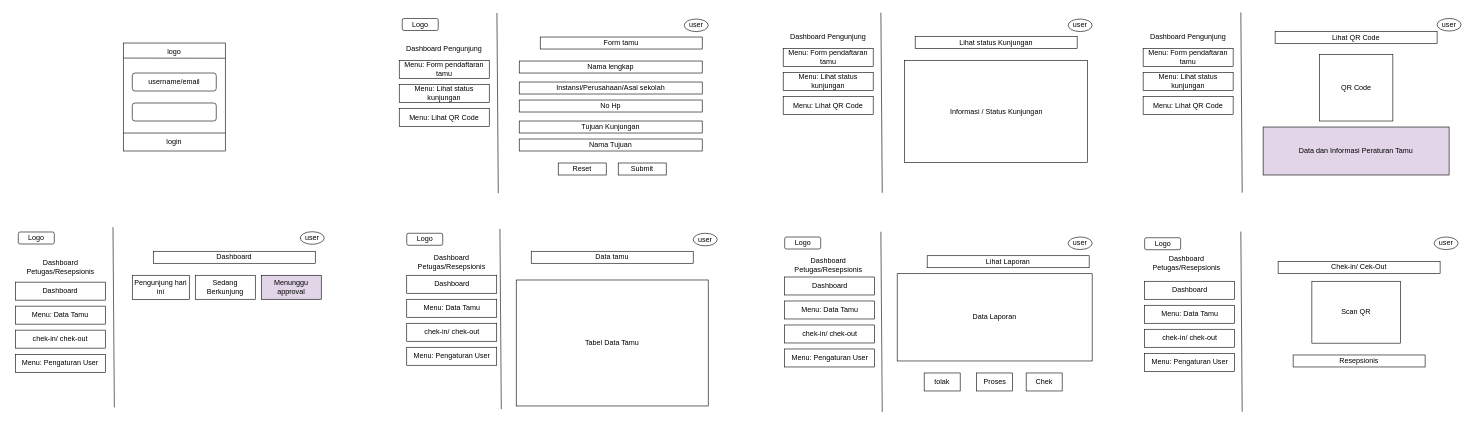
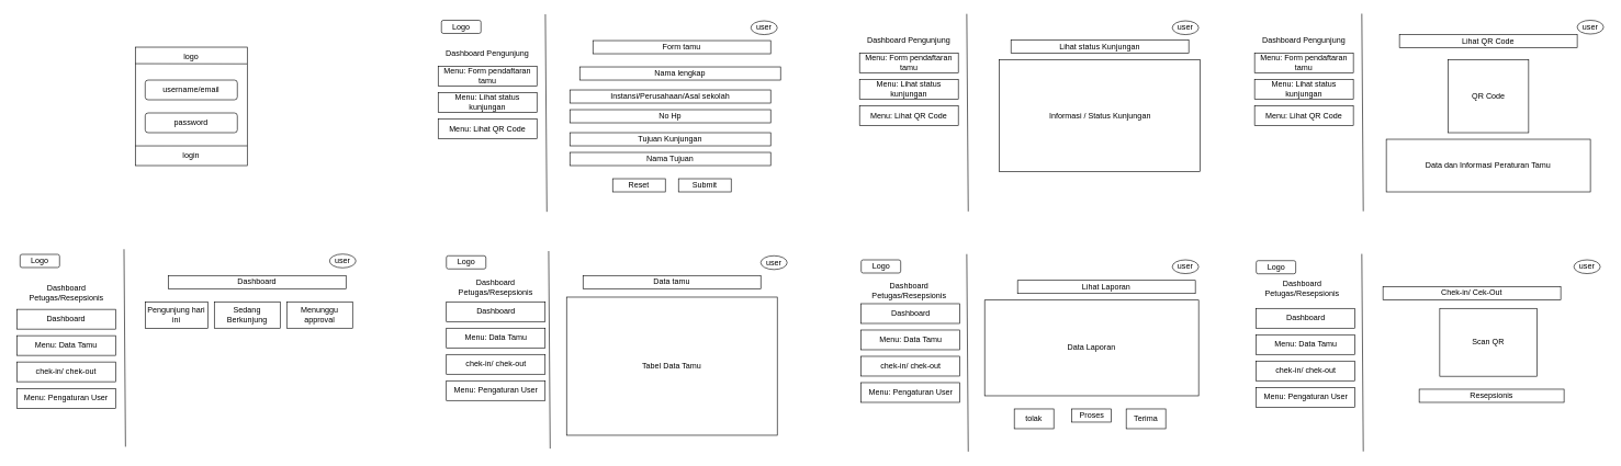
  <mxCell id="0" />
  <mxCell id="1" parent="0" />
  <mxCell id="2" value="" style="rounded=0;whiteSpace=wrap;html=1;strokeColor=none;" vertex="1" parent="1"><mxGeometry x="20" y="21" width="540" height="270" as="geometry" /></mxCell>
  <mxCell id="3" value="" style="rounded=0;whiteSpace=wrap;html=1;" vertex="1" parent="1"><mxGeometry x="205" y="71" width="170" height="180" as="geometry" /></mxCell>
  <mxCell id="4" value="" style="endArrow=none;html=1;rounded=0;entryX=0.998;entryY=0.141;entryDx=0;entryDy=0;entryPerimeter=0;exitX=-0.008;exitY=0.21;exitDx=0;exitDy=0;exitPerimeter=0;" edge="1" parent="1" target="3"><mxGeometry width="50" height="50" relative="1" as="geometry"><mxPoint x="205" y="96.07" as="sourcePoint" /><mxPoint x="376.87" y="95.71" as="targetPoint" /></mxGeometry></mxCell>
  <mxCell id="5" value="logo" style="text;html=1;align=center;verticalAlign=middle;whiteSpace=wrap;rounded=0;" vertex="1" parent="1"><mxGeometry x="260" y="71" width="60" height="30" as="geometry" /></mxCell>
  <mxCell id="6" value="" style="endArrow=none;html=1;rounded=0;entryX=0.998;entryY=0.141;entryDx=0;entryDy=0;entryPerimeter=0;exitX=-0.008;exitY=0.21;exitDx=0;exitDy=0;exitPerimeter=0;" edge="1" parent="1"><mxGeometry width="50" height="50" relative="1" as="geometry"><mxPoint x="205" y="221.07" as="sourcePoint" /><mxPoint x="375" y="221" as="targetPoint" /></mxGeometry></mxCell>
  <mxCell id="7" value="" style="rounded=1;whiteSpace=wrap;html=1;" vertex="1" parent="1"><mxGeometry x="220" y="121" width="140" height="30" as="geometry" /></mxCell>
  <mxCell id="8" value="" style="rounded=1;whiteSpace=wrap;html=1;" vertex="1" parent="1"><mxGeometry x="220" y="171" width="140" height="30" as="geometry" /></mxCell>
  <mxCell id="9" value="username/email" style="text;html=1;align=center;verticalAlign=middle;whiteSpace=wrap;rounded=0;" vertex="1" parent="1"><mxGeometry x="260" y="121" width="60" height="30" as="geometry" /></mxCell>
+ <mxCell id="10" value="password" style="text;html=1;align=center;verticalAlign=middle;whiteSpace=wrap;rounded=0;" vertex="1" parent="1"><mxGeometry x="260" y="171" width="60" height="30" as="geometry" /></mxCell>
  <mxCell id="11" value="login" style="text;html=1;align=center;verticalAlign=middle;whiteSpace=wrap;rounded=0;" vertex="1" parent="1"><mxGeometry x="260" y="221" width="60" height="30" as="geometry" /></mxCell>
  <mxCell id="12" value="" style="rounded=0;whiteSpace=wrap;html=1;strokeColor=none;" vertex="1" parent="1"><mxGeometry x="660" y="21" width="540" height="300" as="geometry" /></mxCell>
  <mxCell id="13" value="Dashboard Pengunjung" style="text;html=1;align=center;verticalAlign=middle;whiteSpace=wrap;rounded=0;" vertex="1" parent="1"><mxGeometry x="650" y="50.1" width="180" height="60" as="geometry" /></mxCell>
  <mxCell id="14" value="Form tamu" style="rounded=0;whiteSpace=wrap;html=1;" vertex="1" parent="1"><mxGeometry x="900" y="61" width="270" height="20" as="geometry" /></mxCell>
  <mxCell id="15" value="Menu: Lihat status kunjungan" style="rounded=0;whiteSpace=wrap;html=1;" vertex="1" parent="1"><mxGeometry x="665" y="140.4" width="150" height="30" as="geometry" /></mxCell>
  <mxCell id="16" value="Menu: Lihat QR Code" style="rounded=0;whiteSpace=wrap;html=1;" vertex="1" parent="1"><mxGeometry x="665" y="180.4" width="150" height="30" as="geometry" /></mxCell>
  <mxCell id="17" value="" style="endArrow=none;html=1;rounded=0;entryX=0.389;entryY=-0.004;entryDx=0;entryDy=0;entryPerimeter=0;exitX=0.315;exitY=1.001;exitDx=0;exitDy=0;exitPerimeter=0;" edge="1" parent="1" source="12"><mxGeometry width="50" height="50" relative="1" as="geometry"><mxPoint x="830" y="311" as="sourcePoint" /><mxPoint x="827.84" y="21" as="targetPoint" /></mxGeometry></mxCell>
  <mxCell id="18" value="Menu: Form pendaftaran tamu" style="rounded=0;whiteSpace=wrap;html=1;" vertex="1" parent="1"><mxGeometry x="665" y="100.4" width="150" height="30" as="geometry" /></mxCell>
- <mxCell id="19" value="Nama lengkap" style="rounded=0;whiteSpace=wrap;html=1;" vertex="1" parent="1"><mxGeometry x="865" y="101" width="305" height="20" as="geometry" /></mxCell>
+ <mxCell id="19" value="Nama lengkap" style="rounded=0;whiteSpace=wrap;html=1;" vertex="1" parent="1"><mxGeometry x="880" y="101" width="305" height="20" as="geometry" /></mxCell>
  <mxCell id="20" value="&lt;font&gt;Instansi/Perusahaan/Asal sekolah&lt;/font&gt;" style="rounded=0;whiteSpace=wrap;html=1;" vertex="1" parent="1"><mxGeometry x="865" y="136" width="305" height="20" as="geometry" /></mxCell>
  <mxCell id="21" value="Tujuan Kunjungan" style="rounded=0;whiteSpace=wrap;html=1;" vertex="1" parent="1"><mxGeometry x="865" y="201" width="305" height="20" as="geometry" /></mxCell>
  <mxCell id="22" value="Nama Tujuan" style="rounded=0;whiteSpace=wrap;html=1;" vertex="1" parent="1"><mxGeometry x="865" y="231" width="305" height="20" as="geometry" /></mxCell>
  <mxCell id="23" value="Reset" style="rounded=0;whiteSpace=wrap;html=1;" vertex="1" parent="1"><mxGeometry x="930" y="271" width="80" height="20" as="geometry" /></mxCell>
  <mxCell id="24" value="Submit" style="rounded=0;whiteSpace=wrap;html=1;" vertex="1" parent="1"><mxGeometry x="1030" y="271" width="80" height="20" as="geometry" /></mxCell>
  <mxCell id="25" value="" style="rounded=0;whiteSpace=wrap;html=1;strokeColor=none;" vertex="1" parent="1"><mxGeometry x="665" y="381" width="540" height="300" as="geometry" /></mxCell>
  <mxCell id="26" value="Dashboard Petugas/Resepsionis" style="text;html=1;align=center;verticalAlign=middle;whiteSpace=wrap;rounded=0;" vertex="1" parent="1"><mxGeometry x="680" y="415.55" width="145" height="40" as="geometry" /></mxCell>
  <mxCell id="27" value="Data tamu" style="rounded=0;whiteSpace=wrap;html=1;" vertex="1" parent="1"><mxGeometry x="885" y="418.13" width="270" height="20" as="geometry" /></mxCell>
  <mxCell id="28" value="Menu: Data Tamu" style="rounded=0;whiteSpace=wrap;html=1;" vertex="1" parent="1"><mxGeometry x="677.5" y="498.13" width="150" height="30" as="geometry" /></mxCell>
  <mxCell id="29" value="" style="endArrow=none;html=1;rounded=0;entryX=0.389;entryY=-0.004;entryDx=0;entryDy=0;entryPerimeter=0;exitX=0.315;exitY=1.001;exitDx=0;exitDy=0;exitPerimeter=0;" edge="1" parent="1" source="25"><mxGeometry width="50" height="50" relative="1" as="geometry"><mxPoint x="835" y="671" as="sourcePoint" /><mxPoint x="832.84" y="381" as="targetPoint" /></mxGeometry></mxCell>
  <mxCell id="30" value="Dashboard" style="rounded=0;whiteSpace=wrap;html=1;" vertex="1" parent="1"><mxGeometry x="677.5" y="458.13" width="150" height="30" as="geometry" /></mxCell>
  <mxCell id="31" value="chek-in/ chek-out" style="rounded=0;whiteSpace=wrap;html=1;" vertex="1" parent="1"><mxGeometry x="677.5" y="538.13" width="150" height="30" as="geometry" /></mxCell>
- <mxCell id="32" value="Tabel Data Tamu" style="rounded=0;whiteSpace=wrap;html=1;" vertex="1" parent="1"><mxGeometry x="860" y="466" width="320" height="210" as="geometry" /></mxCell>
+ <mxCell id="32" value="Tabel Data Tamu" style="rounded=0;whiteSpace=wrap;html=1;" vertex="1" parent="1"><mxGeometry x="860" y="451" width="320" height="210" as="geometry" /></mxCell>
  <mxCell id="33" value="No Hp" style="rounded=0;whiteSpace=wrap;html=1;" vertex="1" parent="1"><mxGeometry x="865" y="166" width="305" height="20" as="geometry" /></mxCell>
  <mxCell id="34" value="" style="rounded=0;whiteSpace=wrap;html=1;strokeColor=none;" vertex="1" parent="1"><mxGeometry x="20" y="378.13" width="540" height="300" as="geometry" /></mxCell>
  <mxCell id="35" value="Dashboard Petugas/Resepsionis" style="text;html=1;align=center;verticalAlign=middle;whiteSpace=wrap;rounded=0;" vertex="1" parent="1"><mxGeometry x="27.5" y="425.25" width="145" height="40" as="geometry" /></mxCell>
  <mxCell id="36" value="Dashboard" style="rounded=0;whiteSpace=wrap;html=1;" vertex="1" parent="1"><mxGeometry x="255" y="418.13" width="270" height="20" as="geometry" /></mxCell>
  <mxCell id="37" value="Menu: Data Tamu" style="rounded=0;whiteSpace=wrap;html=1;" vertex="1" parent="1"><mxGeometry x="25" y="509.57" width="150" height="30" as="geometry" /></mxCell>
  <mxCell id="38" value="" style="endArrow=none;html=1;rounded=0;entryX=0.389;entryY=-0.004;entryDx=0;entryDy=0;entryPerimeter=0;exitX=0.315;exitY=1.001;exitDx=0;exitDy=0;exitPerimeter=0;" edge="1" parent="1" source="34"><mxGeometry width="50" height="50" relative="1" as="geometry"><mxPoint x="190" y="668.13" as="sourcePoint" /><mxPoint x="187.84" y="378.13" as="targetPoint" /></mxGeometry></mxCell>
  <mxCell id="39" value="Dashboard" style="rounded=0;whiteSpace=wrap;html=1;" vertex="1" parent="1"><mxGeometry x="25" y="469.57" width="150" height="30" as="geometry" /></mxCell>
  <mxCell id="40" value="chek-in/ chek-out" style="rounded=0;whiteSpace=wrap;html=1;" vertex="1" parent="1"><mxGeometry x="25" y="549.57" width="150" height="30" as="geometry" /></mxCell>
  <mxCell id="41" value="Pengunjung hari ini" style="rounded=0;whiteSpace=wrap;html=1;" vertex="1" parent="1"><mxGeometry x="220" y="458.13" width="95" height="40.3" as="geometry" /></mxCell>
  <mxCell id="42" value="Sedang Berkunjung" style="rounded=0;whiteSpace=wrap;html=1;" vertex="1" parent="1"><mxGeometry x="325" y="458.13" width="100" height="40" as="geometry" /></mxCell>
- <mxCell id="43" value="Menunggu approval" style="rounded=0;whiteSpace=wrap;html=1;fillColor=#e1d5e7;" vertex="1" parent="1"><mxGeometry x="435" y="458.13" width="100" height="40" as="geometry" /></mxCell>
+ <mxCell id="43" value="Menunggu approval" style="rounded=0;whiteSpace=wrap;html=1;" vertex="1" parent="1"><mxGeometry x="435" y="458.13" width="100" height="40" as="geometry" /></mxCell>
  <mxCell id="44" value="" style="rounded=0;whiteSpace=wrap;html=1;strokeColor=none;" vertex="1" parent="1"><mxGeometry x="1300" y="20.4" width="540" height="300" as="geometry" /></mxCell>
  <mxCell id="45" value="Dashboard Pengunjung" style="text;html=1;align=center;verticalAlign=middle;whiteSpace=wrap;rounded=0;" vertex="1" parent="1"><mxGeometry x="1290" y="30.4" width="180" height="60" as="geometry" /></mxCell>
- <mxCell id="46" value="Lihat status Kunjungan" style="rounded=0;whiteSpace=wrap;html=1;" vertex="1" parent="1"><mxGeometry x="1525" y="60.1" width="270" height="20" as="geometry" /></mxCell>
+ <mxCell id="46" value="Lihat status Kunjungan" style="rounded=0;whiteSpace=wrap;html=1;" vertex="1" parent="1"><mxGeometry x="1535" y="60.1" width="270" height="20" as="geometry" /></mxCell>
  <mxCell id="47" value="Menu: Lihat status kunjungan" style="rounded=0;whiteSpace=wrap;html=1;" vertex="1" parent="1"><mxGeometry x="1305" y="120.4" width="150" height="30" as="geometry" /></mxCell>
  <mxCell id="48" value="Menu: Lihat QR Code" style="rounded=0;whiteSpace=wrap;html=1;" vertex="1" parent="1"><mxGeometry x="1305" y="160.4" width="150" height="30" as="geometry" /></mxCell>
  <mxCell id="49" value="" style="endArrow=none;html=1;rounded=0;entryX=0.389;entryY=-0.004;entryDx=0;entryDy=0;entryPerimeter=0;exitX=0.315;exitY=1.001;exitDx=0;exitDy=0;exitPerimeter=0;" edge="1" parent="1" source="44"><mxGeometry width="50" height="50" relative="1" as="geometry"><mxPoint x="1470" y="310.4" as="sourcePoint" /><mxPoint x="1467.84" y="20.4" as="targetPoint" /></mxGeometry></mxCell>
  <mxCell id="50" value="Menu: Form pendaftaran tamu" style="rounded=0;whiteSpace=wrap;html=1;" vertex="1" parent="1"><mxGeometry x="1305" y="80.4" width="150" height="30" as="geometry" /></mxCell>
- <mxCell id="51" value="Informasi / Status Kunjungan" style="rounded=0;whiteSpace=wrap;html=1;" vertex="1" parent="1"><mxGeometry x="1507.5" y="100.4" width="305" height="170" as="geometry" /></mxCell>
+ <mxCell id="51" value="Informasi / Status Kunjungan" style="rounded=0;whiteSpace=wrap;html=1;" vertex="1" parent="1"><mxGeometry x="1517.5" y="90.4" width="305" height="170" as="geometry" /></mxCell>
  <mxCell id="52" value="" style="rounded=0;whiteSpace=wrap;html=1;strokeColor=none;" vertex="1" parent="1"><mxGeometry x="1900" y="20.1" width="540" height="300" as="geometry" /></mxCell>
  <mxCell id="53" value="Dashboard Pengunjung" style="text;html=1;align=center;verticalAlign=middle;whiteSpace=wrap;rounded=0;" vertex="1" parent="1"><mxGeometry x="1890" y="30.1" width="180" height="60" as="geometry" /></mxCell>
  <mxCell id="54" value="Lihat QR Code" style="rounded=0;whiteSpace=wrap;html=1;" vertex="1" parent="1"><mxGeometry x="2125" y="51.9" width="270" height="20" as="geometry" /></mxCell>
  <mxCell id="55" value="Menu: Lihat status kunjungan" style="rounded=0;whiteSpace=wrap;html=1;" vertex="1" parent="1"><mxGeometry x="1905" y="120.1" width="150" height="30" as="geometry" /></mxCell>
  <mxCell id="56" value="Menu: Lihat QR Code" style="rounded=0;whiteSpace=wrap;html=1;" vertex="1" parent="1"><mxGeometry x="1905" y="160.1" width="150" height="30" as="geometry" /></mxCell>
  <mxCell id="57" value="" style="endArrow=none;html=1;rounded=0;entryX=0.389;entryY=-0.004;entryDx=0;entryDy=0;entryPerimeter=0;exitX=0.315;exitY=1.001;exitDx=0;exitDy=0;exitPerimeter=0;" edge="1" parent="1" source="52"><mxGeometry width="50" height="50" relative="1" as="geometry"><mxPoint x="2070" y="310.1" as="sourcePoint" /><mxPoint x="2067.84" y="20.1" as="targetPoint" /></mxGeometry></mxCell>
  <mxCell id="58" value="Menu: Form pendaftaran tamu" style="rounded=0;whiteSpace=wrap;html=1;" vertex="1" parent="1"><mxGeometry x="1905" y="80.1" width="150" height="30" as="geometry" /></mxCell>
  <mxCell id="59" value="QR Code" style="rounded=0;whiteSpace=wrap;html=1;" vertex="1" parent="1"><mxGeometry x="2198.75" y="90.1" width="122.5" height="110.9" as="geometry" /></mxCell>
- <mxCell id="60" value="Data dan Informasi Peraturan Tamu" style="rounded=0;whiteSpace=wrap;html=1;fillColor=#e1d5e7;" vertex="1" parent="1"><mxGeometry x="2105" y="211" width="310" height="80" as="geometry" /></mxCell>
+ <mxCell id="60" value="Data dan Informasi Peraturan Tamu" style="rounded=0;whiteSpace=wrap;html=1;" vertex="1" parent="1"><mxGeometry x="2105" y="211" width="310" height="80" as="geometry" /></mxCell>
  <mxCell id="61" value="Menu: Pengaturan User" style="rounded=0;whiteSpace=wrap;html=1;" vertex="1" parent="1"><mxGeometry x="25" y="589.87" width="150" height="30" as="geometry" /></mxCell>
  <mxCell id="62" value="Menu: Pengaturan User" style="rounded=0;whiteSpace=wrap;html=1;" vertex="1" parent="1"><mxGeometry x="677.5" y="578.13" width="150" height="30" as="geometry" /></mxCell>
  <mxCell id="63" value="" style="rounded=0;whiteSpace=wrap;html=1;strokeColor=none;" vertex="1" parent="1"><mxGeometry x="1300" y="385.55" width="540" height="300" as="geometry" /></mxCell>
  <mxCell id="64" value="Dashboard Petugas/Resepsionis" style="text;html=1;align=center;verticalAlign=middle;whiteSpace=wrap;rounded=0;" vertex="1" parent="1"><mxGeometry x="1307.5" y="421" width="145" height="40" as="geometry" /></mxCell>
  <mxCell id="65" value="Lihat Laporan" style="rounded=0;whiteSpace=wrap;html=1;" vertex="1" parent="1"><mxGeometry x="1545" y="425.55" width="270" height="20" as="geometry" /></mxCell>
  <mxCell id="66" value="Menu: Data Tamu" style="rounded=0;whiteSpace=wrap;html=1;" vertex="1" parent="1"><mxGeometry x="1307.5" y="501" width="150" height="30" as="geometry" /></mxCell>
  <mxCell id="67" value="" style="endArrow=none;html=1;rounded=0;entryX=0.389;entryY=-0.004;entryDx=0;entryDy=0;entryPerimeter=0;exitX=0.315;exitY=1.001;exitDx=0;exitDy=0;exitPerimeter=0;" edge="1" parent="1" source="63"><mxGeometry width="50" height="50" relative="1" as="geometry"><mxPoint x="1470" y="675.55" as="sourcePoint" /><mxPoint x="1467.84" y="385.55" as="targetPoint" /></mxGeometry></mxCell>
  <mxCell id="68" value="Dashboard" style="rounded=0;whiteSpace=wrap;html=1;" vertex="1" parent="1"><mxGeometry x="1307.5" y="461" width="150" height="30" as="geometry" /></mxCell>
  <mxCell id="69" value="chek-in/ chek-out" style="rounded=0;whiteSpace=wrap;html=1;" vertex="1" parent="1"><mxGeometry x="1307.5" y="541" width="150" height="30" as="geometry" /></mxCell>
  <mxCell id="70" value="Data Laporan" style="rounded=0;whiteSpace=wrap;html=1;" vertex="1" parent="1"><mxGeometry x="1495" y="455.55" width="325" height="145.45" as="geometry" /></mxCell>
  <mxCell id="71" value="Menu: Pengaturan User" style="rounded=0;whiteSpace=wrap;html=1;" vertex="1" parent="1"><mxGeometry x="1307.5" y="581" width="150" height="30" as="geometry" /></mxCell>
- <mxCell id="72" value="Chek" style="rounded=0;whiteSpace=wrap;html=1;" vertex="1" parent="1"><mxGeometry x="1710" y="621" width="60" height="30" as="geometry" /></mxCell>
- <mxCell id="73" value="Proses" style="rounded=0;whiteSpace=wrap;html=1;" vertex="1" parent="1"><mxGeometry x="1627.5" y="621" width="60" height="30" as="geometry" /></mxCell>
+ <mxCell id="72" value="Terima" style="rounded=0;whiteSpace=wrap;html=1;" vertex="1" parent="1"><mxGeometry x="1710" y="621" width="60" height="30" as="geometry" /></mxCell>
+ <mxCell id="73" value="Proses" style="rounded=0;whiteSpace=wrap;html=1;" vertex="1" parent="1"><mxGeometry x="1627.5" y="621" width="60" height="20" as="geometry" /></mxCell>
  <mxCell id="74" value="tolak" style="rounded=0;whiteSpace=wrap;html=1;" vertex="1" parent="1"><mxGeometry x="1540" y="621" width="60" height="30" as="geometry" /></mxCell>
  <mxCell id="75" value="" style="rounded=0;whiteSpace=wrap;html=1;strokeColor=none;" vertex="1" parent="1"><mxGeometry x="1900" y="385.25" width="540" height="300" as="geometry" /></mxCell>
  <mxCell id="76" value="Dashboard Petugas/Resepsionis" style="text;html=1;align=center;verticalAlign=middle;whiteSpace=wrap;rounded=0;" vertex="1" parent="1"><mxGeometry x="1905" y="418.13" width="145" height="40" as="geometry" /></mxCell>
- <mxCell id="77" value="Chek-in/ Cek-Out" style="rounded=0;whiteSpace=wrap;html=1;" vertex="1" parent="1"><mxGeometry x="2130" y="435.25" width="270" height="20" as="geometry" /></mxCell>
+ <mxCell id="77" value="Chek-in/ Cek-Out" style="rounded=0;whiteSpace=wrap;html=1;" vertex="1" parent="1"><mxGeometry x="2100" y="435.25" width="270" height="20" as="geometry" /></mxCell>
  <mxCell id="78" value="Menu: Data Tamu" style="rounded=0;whiteSpace=wrap;html=1;" vertex="1" parent="1"><mxGeometry x="1907.5" y="508.13" width="150" height="30" as="geometry" /></mxCell>
  <mxCell id="79" value="" style="endArrow=none;html=1;rounded=0;entryX=0.389;entryY=-0.004;entryDx=0;entryDy=0;entryPerimeter=0;exitX=0.315;exitY=1.001;exitDx=0;exitDy=0;exitPerimeter=0;" edge="1" parent="1" source="75"><mxGeometry width="50" height="50" relative="1" as="geometry"><mxPoint x="2070" y="675.25" as="sourcePoint" /><mxPoint x="2067.84" y="385.25" as="targetPoint" /></mxGeometry></mxCell>
  <mxCell id="80" value="Dashboard" style="rounded=0;whiteSpace=wrap;html=1;" vertex="1" parent="1"><mxGeometry x="1907.5" y="468.13" width="150" height="30" as="geometry" /></mxCell>
  <mxCell id="81" value="chek-in/ chek-out" style="rounded=0;whiteSpace=wrap;html=1;" vertex="1" parent="1"><mxGeometry x="1907.5" y="548.13" width="150" height="30" as="geometry" /></mxCell>
  <mxCell id="82" value="Scan QR" style="rounded=0;whiteSpace=wrap;html=1;" vertex="1" parent="1"><mxGeometry x="2186.25" y="468.13" width="147.5" height="103.17" as="geometry" /></mxCell>
  <mxCell id="83" value="Menu: Pengaturan User" style="rounded=0;whiteSpace=wrap;html=1;" vertex="1" parent="1"><mxGeometry x="1907.5" y="588.43" width="150" height="30" as="geometry" /></mxCell>
  <mxCell id="84" value="user" style="ellipse;whiteSpace=wrap;html=1;" vertex="1" parent="1"><mxGeometry x="1140" y="31" width="40" height="20.9" as="geometry" /></mxCell>
  <mxCell id="85" value="user" style="ellipse;whiteSpace=wrap;html=1;" vertex="1" parent="1"><mxGeometry x="1155" y="388.13" width="40" height="20.9" as="geometry" /></mxCell>
  <mxCell id="86" value="user" style="ellipse;whiteSpace=wrap;html=1;" vertex="1" parent="1"><mxGeometry x="1780" y="394.35" width="40" height="20.9" as="geometry" /></mxCell>
  <mxCell id="87" value="user" style="ellipse;whiteSpace=wrap;html=1;" vertex="1" parent="1"><mxGeometry x="1780" y="31" width="40" height="20.9" as="geometry" /></mxCell>
  <mxCell id="88" value="user" style="ellipse;whiteSpace=wrap;html=1;" vertex="1" parent="1"><mxGeometry x="2395" y="30.1" width="40" height="20.9" as="geometry" /></mxCell>
  <mxCell id="89" value="Resepsionis" style="rounded=0;whiteSpace=wrap;html=1;" vertex="1" parent="1"><mxGeometry x="2155" y="591" width="220" height="20" as="geometry" /></mxCell>
  <mxCell id="90" value="user" style="ellipse;whiteSpace=wrap;html=1;" vertex="1" parent="1"><mxGeometry x="2390" y="394.35" width="40" height="20.9" as="geometry" /></mxCell>
  <mxCell id="91" value="user" style="ellipse;whiteSpace=wrap;html=1;" vertex="1" parent="1"><mxGeometry x="500" y="385.55" width="40" height="20.9" as="geometry" /></mxCell>
  <mxCell id="92" value="Logo" style="rounded=1;whiteSpace=wrap;html=1;" vertex="1" parent="1"><mxGeometry x="30" y="386" width="60" height="20" as="geometry" /></mxCell>
  <mxCell id="93" value="Logo" style="rounded=1;whiteSpace=wrap;html=1;" vertex="1" parent="1"><mxGeometry x="677.5" y="388.13" width="60" height="20" as="geometry" /></mxCell>
  <mxCell id="94" value="Logo" style="rounded=1;whiteSpace=wrap;html=1;" vertex="1" parent="1"><mxGeometry x="670" y="30.1" width="60" height="20" as="geometry" /></mxCell>
  <mxCell id="95" value="Logo" style="rounded=1;whiteSpace=wrap;html=1;" vertex="1" parent="1"><mxGeometry x="1307.5" y="394.35" width="60" height="20" as="geometry" /></mxCell>
  <mxCell id="96" value="Logo" style="rounded=1;whiteSpace=wrap;html=1;" vertex="1" parent="1"><mxGeometry x="1907.5" y="395.55" width="60" height="20" as="geometry" /></mxCell>
